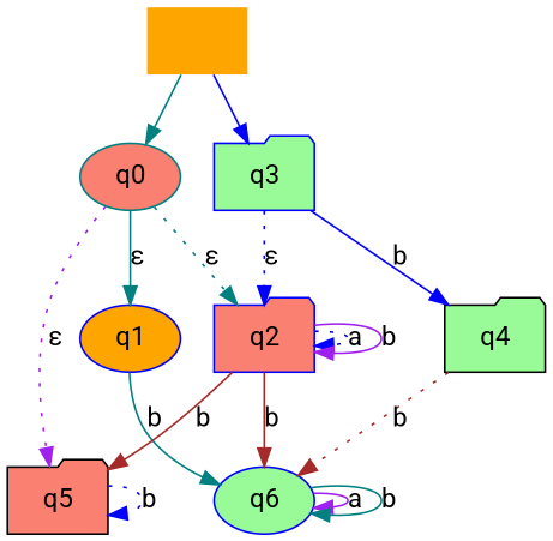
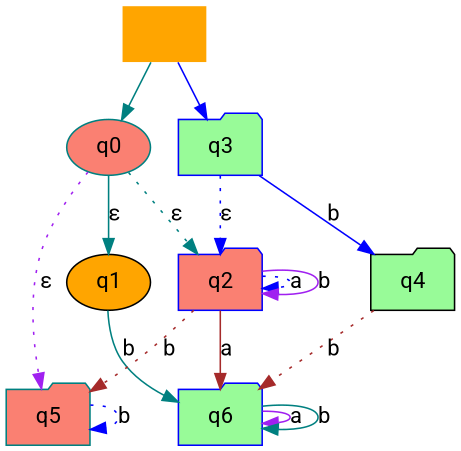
  digraph {
    fontname=Roboto
    node [color=blue fillcolor=salmon fontname=Roboto shape=folder style=filled]
    edge [color=teal fontname=Roboto style=solid]
    "" [color=teal fillcolor=orange shape=none]
    q0 [color=teal shape=ellipse]
    q3 [fillcolor=palegreen]
-   q1 [fillcolor=orange shape=ellipse]
+   q1 [color=black fillcolor=orange shape=ellipse]
    q2
-   q5 [color=black]
+   q5 [color=teal]
    q4 [color=black fillcolor=palegreen]
-   q6 [fillcolor=palegreen shape=ellipse]
+   q6 [fillcolor=palegreen]
    "" -> q0
    "" -> q3 [color=blue]
    q0 -> q1 [label="ε"]
    q0 -> q2 [label="ε" style=dotted]
    q0 -> q5 [color=purple label="ε" style=dotted]
    q3 -> q2 [color=blue label="ε" style=dotted]
    q3 -> q4 [color=blue label=b]
    q1 -> q6 [label=b]
    q2 -> q2 [color=blue label=a style=dotted]
    q2 -> q2 [color=purple label=b]
-   q2 -> q5 [color=brown label=b]
-   q2 -> q6 [color=brown label=b]
+   q2 -> q5 [color=brown label=b style=dotted]
+   q2 -> q6 [color=brown label=a]
    q5 -> q5 [color=blue label=b style=dotted]
    q4 -> q6 [color=brown label=b style=dotted]
    q6 -> q6 [color=purple label=a]
    q6 -> q6 [label=b]
  }
